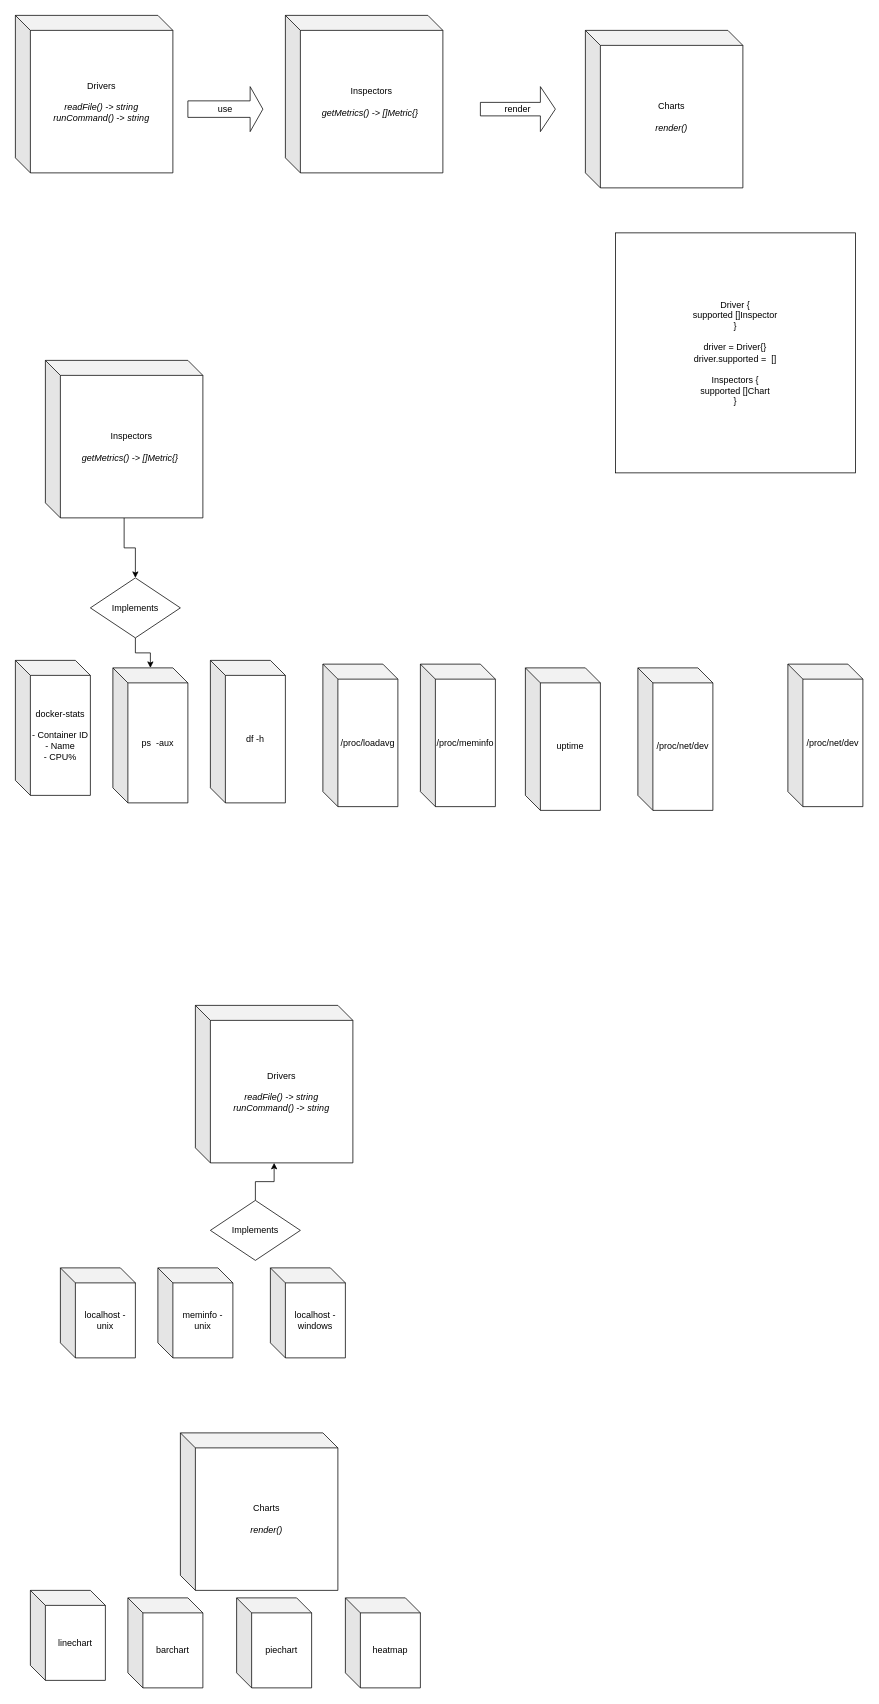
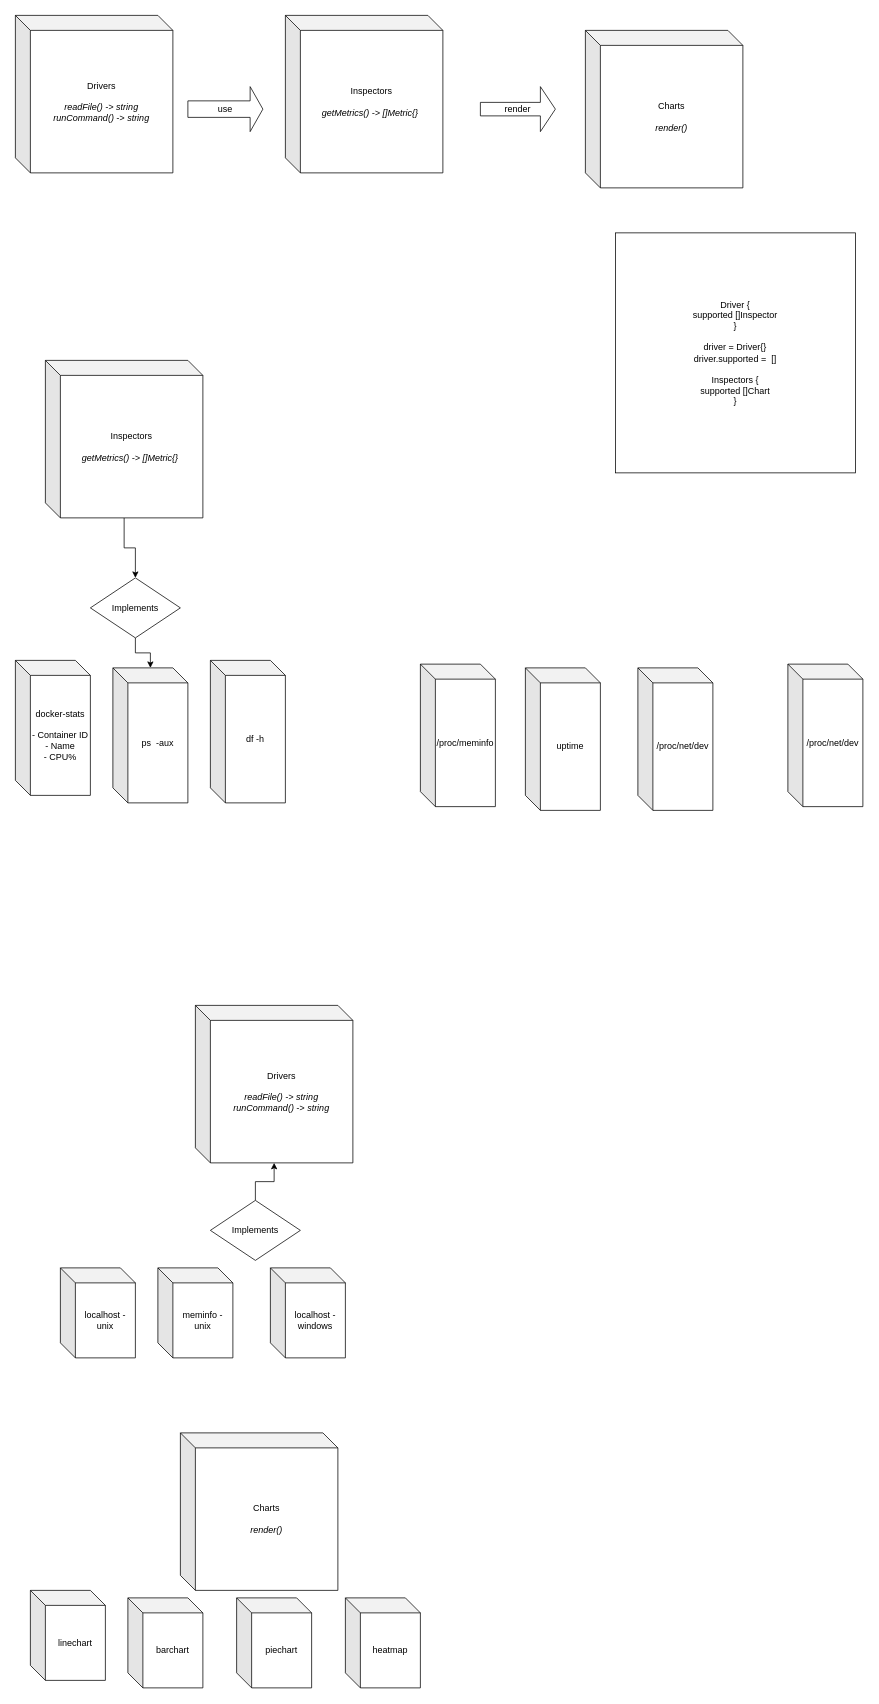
  <mxCell id="0" />
  <mxCell id="1" parent="0" />
  <mxCell id="2" value="" style="edgeStyle=orthogonalEdgeStyle;rounded=0;orthogonalLoop=1;jettySize=auto;html=1;" edge="1" parent="1" source="3" target="5"><mxGeometry relative="1" as="geometry" /></mxCell>
  <mxCell id="3" value="Inspectors&lt;br&gt;&lt;br&gt;&lt;i&gt;getMetrics() -&amp;gt; []Metric{}&amp;nbsp;&lt;/i&gt;" style="shape=cube;whiteSpace=wrap;html=1;boundedLbl=1;backgroundOutline=1;darkOpacity=0.05;darkOpacity2=0.1;" vertex="1" parent="1"><mxGeometry x="60" y="480" width="210" height="210" as="geometry" /></mxCell>
  <mxCell id="4" value="" style="edgeStyle=orthogonalEdgeStyle;rounded=0;orthogonalLoop=1;jettySize=auto;html=1;" edge="1" parent="1" source="5" target="7"><mxGeometry relative="1" as="geometry" /></mxCell>
  <mxCell id="5" value="Implements" style="shape=rhombus;perimeter=rhombusPerimeter;whiteSpace=wrap;html=1;align=center;" vertex="1" parent="1"><mxGeometry x="120" y="770" width="120" height="80" as="geometry" /></mxCell>
  <mxCell id="6" value="docker-stats&lt;br&gt;&lt;br&gt;- Container ID&lt;br&gt;- Name&lt;br&gt;- CPU%&lt;br&gt;" style="shape=cube;whiteSpace=wrap;html=1;boundedLbl=1;backgroundOutline=1;darkOpacity=0.05;darkOpacity2=0.1;" vertex="1" parent="1"><mxGeometry x="20" y="880" width="100" height="180" as="geometry" /></mxCell>
  <mxCell id="7" value="ps&amp;nbsp; -aux" style="shape=cube;whiteSpace=wrap;html=1;boundedLbl=1;backgroundOutline=1;darkOpacity=0.05;darkOpacity2=0.1;" vertex="1" parent="1"><mxGeometry x="150" y="890" width="100" height="180" as="geometry" /></mxCell>
  <mxCell id="8" value="df -h" style="shape=cube;whiteSpace=wrap;html=1;boundedLbl=1;backgroundOutline=1;darkOpacity=0.05;darkOpacity2=0.1;" vertex="1" parent="1"><mxGeometry x="280" y="880" width="100" height="190" as="geometry" /></mxCell>
- <mxCell id="9" value="/proc/loadavg" style="shape=cube;whiteSpace=wrap;html=1;boundedLbl=1;backgroundOutline=1;darkOpacity=0.05;darkOpacity2=0.1;" vertex="1" parent="1"><mxGeometry x="430" y="885" width="100" height="190" as="geometry" /></mxCell>
  <mxCell id="10" value="/proc/meminfo" style="shape=cube;whiteSpace=wrap;html=1;boundedLbl=1;backgroundOutline=1;darkOpacity=0.05;darkOpacity2=0.1;" vertex="1" parent="1"><mxGeometry x="560" y="885" width="100" height="190" as="geometry" /></mxCell>
  <mxCell id="11" value="/proc/net/dev" style="shape=cube;whiteSpace=wrap;html=1;boundedLbl=1;backgroundOutline=1;darkOpacity=0.05;darkOpacity2=0.1;" vertex="1" parent="1"><mxGeometry x="850" y="890" width="100" height="190" as="geometry" /></mxCell>
  <mxCell id="12" value="uptime" style="shape=cube;whiteSpace=wrap;html=1;boundedLbl=1;backgroundOutline=1;darkOpacity=0.05;darkOpacity2=0.1;" vertex="1" parent="1"><mxGeometry x="700" y="890" width="100" height="190" as="geometry" /></mxCell>
  <mxCell id="13" value="/proc/net/dev" style="shape=cube;whiteSpace=wrap;html=1;boundedLbl=1;backgroundOutline=1;darkOpacity=0.05;darkOpacity2=0.1;" vertex="1" parent="1"><mxGeometry x="1050" y="885" width="100" height="190" as="geometry" /></mxCell>
  <mxCell id="14" value="Drivers&lt;br&gt;&lt;br&gt;&lt;i&gt;readFile() -&amp;gt; string&lt;br&gt;runCommand() -&amp;gt; string&lt;/i&gt;" style="shape=cube;whiteSpace=wrap;html=1;boundedLbl=1;backgroundOutline=1;darkOpacity=0.05;darkOpacity2=0.1;" vertex="1" parent="1"><mxGeometry x="260" y="1340" width="210" height="210" as="geometry" /></mxCell>
  <mxCell id="15" value="" style="edgeStyle=orthogonalEdgeStyle;rounded=0;orthogonalLoop=1;jettySize=auto;html=1;" edge="1" parent="1" source="16" target="14"><mxGeometry relative="1" as="geometry" /></mxCell>
  <mxCell id="16" value="Implements" style="shape=rhombus;perimeter=rhombusPerimeter;whiteSpace=wrap;html=1;align=center;" vertex="1" parent="1"><mxGeometry x="280" y="1600" width="120" height="80" as="geometry" /></mxCell>
  <mxCell id="17" value="localhost - windows" style="shape=cube;whiteSpace=wrap;html=1;boundedLbl=1;backgroundOutline=1;darkOpacity=0.05;darkOpacity2=0.1;" vertex="1" parent="1"><mxGeometry x="360" y="1690" width="100" height="120" as="geometry" /></mxCell>
  <mxCell id="18" value="meminfo - unix" style="shape=cube;whiteSpace=wrap;html=1;boundedLbl=1;backgroundOutline=1;darkOpacity=0.05;darkOpacity2=0.1;" vertex="1" parent="1"><mxGeometry x="210" y="1690" width="100" height="120" as="geometry" /></mxCell>
  <mxCell id="19" value="localhost - unix" style="shape=cube;whiteSpace=wrap;html=1;boundedLbl=1;backgroundOutline=1;darkOpacity=0.05;darkOpacity2=0.1;" vertex="1" parent="1"><mxGeometry x="80" y="1690" width="100" height="120" as="geometry" /></mxCell>
  <mxCell id="20" value="Charts&lt;br&gt;&lt;br&gt;&lt;i&gt;render()&lt;/i&gt;" style="shape=cube;whiteSpace=wrap;html=1;boundedLbl=1;backgroundOutline=1;darkOpacity=0.05;darkOpacity2=0.1;" vertex="1" parent="1"><mxGeometry x="240" y="1910" width="210" height="210" as="geometry" /></mxCell>
  <mxCell id="21" value="linechart" style="shape=cube;whiteSpace=wrap;html=1;boundedLbl=1;backgroundOutline=1;darkOpacity=0.05;darkOpacity2=0.1;" vertex="1" parent="1"><mxGeometry x="40" y="2120" width="100" height="120" as="geometry" /></mxCell>
  <mxCell id="22" value="barchart" style="shape=cube;whiteSpace=wrap;html=1;boundedLbl=1;backgroundOutline=1;darkOpacity=0.05;darkOpacity2=0.1;" vertex="1" parent="1"><mxGeometry x="170" y="2130" width="100" height="120" as="geometry" /></mxCell>
  <mxCell id="23" value="piechart" style="shape=cube;whiteSpace=wrap;html=1;boundedLbl=1;backgroundOutline=1;darkOpacity=0.05;darkOpacity2=0.1;" vertex="1" parent="1"><mxGeometry x="315" y="2130" width="100" height="120" as="geometry" /></mxCell>
  <mxCell id="24" value="heatmap" style="shape=cube;whiteSpace=wrap;html=1;boundedLbl=1;backgroundOutline=1;darkOpacity=0.05;darkOpacity2=0.1;" vertex="1" parent="1"><mxGeometry x="460" y="2130" width="100" height="120" as="geometry" /></mxCell>
  <mxCell id="25" value="Inspectors&lt;br&gt;&lt;br&gt;&lt;i&gt;getMetrics() -&amp;gt; []Metric{}&amp;nbsp;&lt;/i&gt;" style="shape=cube;whiteSpace=wrap;html=1;boundedLbl=1;backgroundOutline=1;darkOpacity=0.05;darkOpacity2=0.1;" vertex="1" parent="1"><mxGeometry x="380" y="20" width="210" height="210" as="geometry" /></mxCell>
  <mxCell id="26" value="Drivers&lt;br&gt;&lt;br&gt;&lt;i&gt;readFile() -&amp;gt; string&lt;br&gt;runCommand() -&amp;gt; string&lt;/i&gt;" style="shape=cube;whiteSpace=wrap;html=1;boundedLbl=1;backgroundOutline=1;darkOpacity=0.05;darkOpacity2=0.1;" vertex="1" parent="1"><mxGeometry x="20" y="20" width="210" height="210" as="geometry" /></mxCell>
  <mxCell id="27" value="Charts&lt;br&gt;&lt;br&gt;&lt;i&gt;render()&lt;/i&gt;" style="shape=cube;whiteSpace=wrap;html=1;boundedLbl=1;backgroundOutline=1;darkOpacity=0.05;darkOpacity2=0.1;" vertex="1" parent="1"><mxGeometry x="780" y="40" width="210" height="210" as="geometry" /></mxCell>
  <mxCell id="28" value="use" style="shape=singleArrow;whiteSpace=wrap;html=1;arrowWidth=0.367;arrowSize=0.17;" vertex="1" parent="1"><mxGeometry x="250" y="115" width="100" height="60" as="geometry" /></mxCell>
  <mxCell id="29" value="render" style="shape=singleArrow;whiteSpace=wrap;html=1;" vertex="1" parent="1"><mxGeometry x="640" y="115" width="100" height="60" as="geometry" /></mxCell>
  <mxCell id="30" value="Driver {&lt;br&gt;supported []Inspector&lt;br&gt;}&lt;br&gt;&lt;br&gt;driver = Driver{}&lt;br&gt;driver.supported =&amp;nbsp; []&lt;br&gt;&lt;br&gt;Inspectors {&lt;br&gt;supported []Chart&lt;br&gt;}" style="whiteSpace=wrap;html=1;aspect=fixed;" vertex="1" parent="1"><mxGeometry x="820" y="310" width="320" height="320" as="geometry" /></mxCell>
